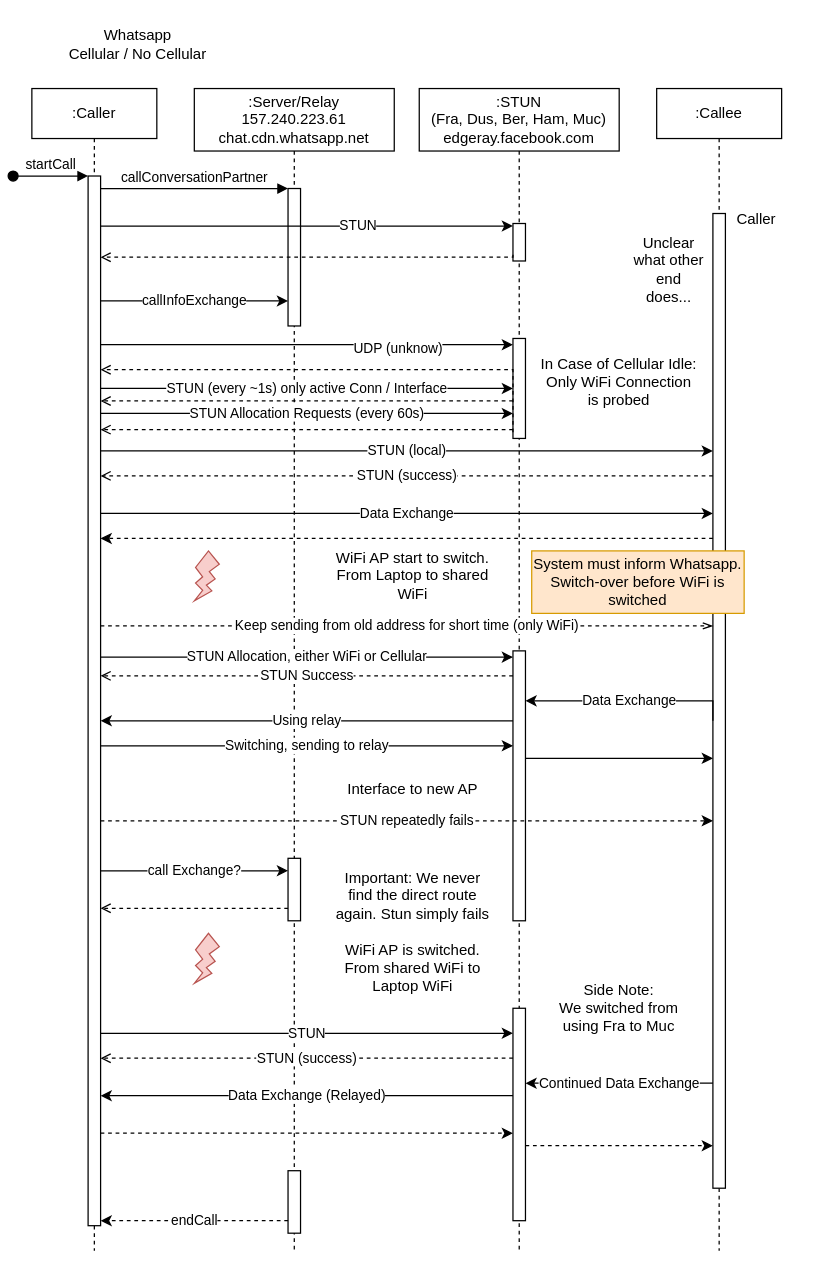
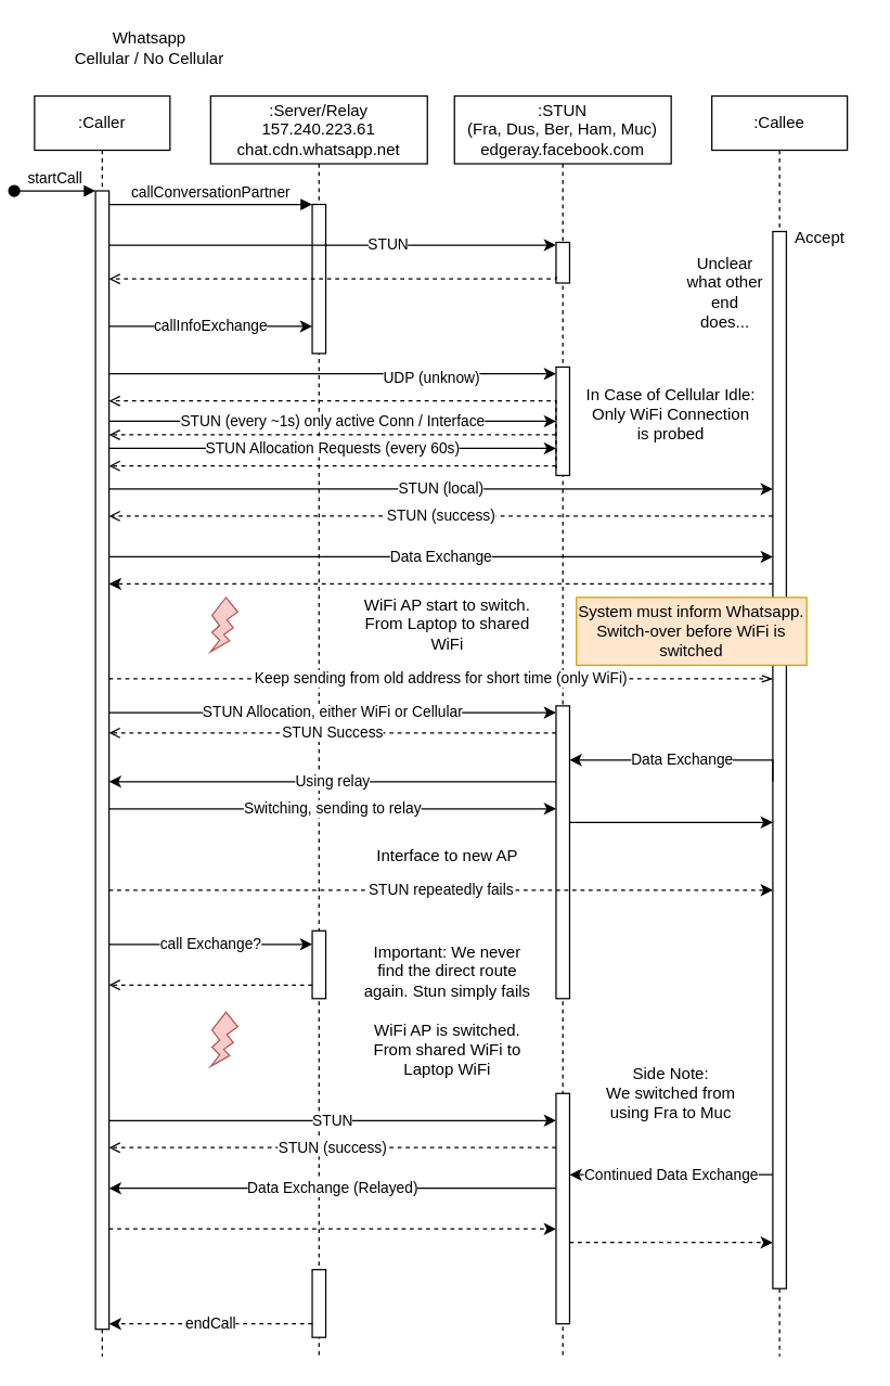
  <mxCell id="0" />
  <mxCell id="1" parent="0" />
  <mxCell id="2" value=":Caller" style="shape=umlLifeline;perimeter=lifelinePerimeter;whiteSpace=wrap;html=1;container=0;dropTarget=0;collapsible=0;recursiveResize=0;outlineConnect=0;portConstraint=eastwest;newEdgeStyle={&quot;edgeStyle&quot;:&quot;elbowEdgeStyle&quot;,&quot;elbow&quot;:&quot;vertical&quot;,&quot;curved&quot;:0,&quot;rounded&quot;:0};" parent="1" vertex="1"><mxGeometry x="20" y="70" width="100" height="930" as="geometry" /></mxCell>
  <mxCell id="3" value="" style="html=1;points=[];perimeter=orthogonalPerimeter;outlineConnect=0;targetShapes=umlLifeline;portConstraint=eastwest;newEdgeStyle={&quot;edgeStyle&quot;:&quot;elbowEdgeStyle&quot;,&quot;elbow&quot;:&quot;vertical&quot;,&quot;curved&quot;:0,&quot;rounded&quot;:0};" parent="2" vertex="1"><mxGeometry x="45" y="70" width="10" height="840" as="geometry" /></mxCell>
  <mxCell id="4" value="startCall" style="html=1;verticalAlign=bottom;startArrow=oval;endArrow=block;startSize=8;edgeStyle=elbowEdgeStyle;elbow=vertical;curved=0;rounded=0;" parent="2" target="3" edge="1"><mxGeometry relative="1" as="geometry"><mxPoint x="-15" y="70" as="sourcePoint" /></mxGeometry></mxCell>
  <mxCell id="5" value=":Callee" style="shape=umlLifeline;perimeter=lifelinePerimeter;whiteSpace=wrap;html=1;container=0;dropTarget=0;collapsible=0;recursiveResize=0;outlineConnect=0;portConstraint=eastwest;newEdgeStyle={&quot;edgeStyle&quot;:&quot;elbowEdgeStyle&quot;,&quot;elbow&quot;:&quot;vertical&quot;,&quot;curved&quot;:0,&quot;rounded&quot;:0};" parent="1" vertex="1"><mxGeometry x="520" y="70" width="100" height="930" as="geometry" /></mxCell>
  <mxCell id="6" value="" style="html=1;points=[];perimeter=orthogonalPerimeter;outlineConnect=0;targetShapes=umlLifeline;portConstraint=eastwest;newEdgeStyle={&quot;edgeStyle&quot;:&quot;elbowEdgeStyle&quot;,&quot;elbow&quot;:&quot;vertical&quot;,&quot;curved&quot;:0,&quot;rounded&quot;:0};" parent="5" vertex="1"><mxGeometry x="45" y="100" width="10" height="780" as="geometry" /></mxCell>
  <mxCell id="7" value="callConversationPartner" style="html=1;verticalAlign=bottom;endArrow=block;edgeStyle=elbowEdgeStyle;elbow=vertical;curved=0;rounded=0;" parent="1" source="3" target="10" edge="1"><mxGeometry relative="1" as="geometry"><mxPoint x="175" y="160" as="sourcePoint" /><Array as="points"><mxPoint x="160" y="150" /></Array><mxPoint x="170" y="160" as="targetPoint" /></mxGeometry></mxCell>
  <mxCell id="8" value="Whatsapp&lt;br&gt;Cellular / No Cellular" style="text;html=1;align=center;verticalAlign=middle;whiteSpace=wrap;rounded=0;" vertex="1" parent="1"><mxGeometry x="40" y="20" width="130" height="30" as="geometry" /></mxCell>
  <mxCell id="9" value=":Server/Relay&lt;br&gt;157.240.223.61&lt;br&gt;chat.cdn.whatsapp.net" style="shape=umlLifeline;perimeter=lifelinePerimeter;whiteSpace=wrap;html=1;container=1;dropTarget=0;collapsible=0;recursiveResize=0;outlineConnect=0;portConstraint=eastwest;newEdgeStyle={&quot;curved&quot;:0,&quot;rounded&quot;:0};size=50;" vertex="1" parent="1"><mxGeometry x="150" y="70" width="160" height="930" as="geometry" /></mxCell>
  <mxCell id="10" value="" style="html=1;points=[];perimeter=orthogonalPerimeter;outlineConnect=0;targetShapes=umlLifeline;portConstraint=eastwest;newEdgeStyle={&quot;edgeStyle&quot;:&quot;elbowEdgeStyle&quot;,&quot;elbow&quot;:&quot;vertical&quot;,&quot;curved&quot;:0,&quot;rounded&quot;:0};" vertex="1" parent="9"><mxGeometry x="75" y="80" width="10" height="110" as="geometry" /></mxCell>
  <mxCell id="11" value="" style="html=1;points=[];perimeter=orthogonalPerimeter;outlineConnect=0;targetShapes=umlLifeline;portConstraint=eastwest;newEdgeStyle={&quot;edgeStyle&quot;:&quot;elbowEdgeStyle&quot;,&quot;elbow&quot;:&quot;vertical&quot;,&quot;curved&quot;:0,&quot;rounded&quot;:0};" vertex="1" parent="9"><mxGeometry x="75" y="616" width="10" height="50" as="geometry" /></mxCell>
  <mxCell id="12" value="" style="html=1;points=[];perimeter=orthogonalPerimeter;outlineConnect=0;targetShapes=umlLifeline;portConstraint=eastwest;newEdgeStyle={&quot;edgeStyle&quot;:&quot;elbowEdgeStyle&quot;,&quot;elbow&quot;:&quot;vertical&quot;,&quot;curved&quot;:0,&quot;rounded&quot;:0};" vertex="1" parent="9"><mxGeometry x="75" y="866" width="10" height="50" as="geometry" /></mxCell>
  <mxCell id="13" value=":STUN&lt;br&gt;(Fra, Dus, Ber, Ham, Muc)&lt;br&gt;edgeray.facebook.com" style="shape=umlLifeline;perimeter=lifelinePerimeter;whiteSpace=wrap;html=1;container=1;dropTarget=0;collapsible=0;recursiveResize=0;outlineConnect=0;portConstraint=eastwest;newEdgeStyle={&quot;curved&quot;:0,&quot;rounded&quot;:0};size=50;" vertex="1" parent="1"><mxGeometry x="330" y="70" width="160" height="930" as="geometry" /></mxCell>
  <mxCell id="14" value="" style="html=1;points=[[0,0,0,0,5],[0,1,0,0,-5],[1,0,0,0,5],[1,1,0,0,-5]];perimeter=orthogonalPerimeter;outlineConnect=0;targetShapes=umlLifeline;portConstraint=eastwest;newEdgeStyle={&quot;curved&quot;:0,&quot;rounded&quot;:0};" vertex="1" parent="13"><mxGeometry x="75" y="108" width="10" height="30" as="geometry" /></mxCell>
  <mxCell id="15" value="" style="html=1;points=[[0,0,0,0,5],[0,1,0,0,-5],[1,0,0,0,5],[1,1,0,0,-5]];perimeter=orthogonalPerimeter;outlineConnect=0;targetShapes=umlLifeline;portConstraint=eastwest;newEdgeStyle={&quot;curved&quot;:0,&quot;rounded&quot;:0};" vertex="1" parent="13"><mxGeometry x="75" y="200" width="10" height="80" as="geometry" /></mxCell>
  <mxCell id="16" value="" style="html=1;points=[[0,0,0,0,5],[0,1,0,0,-5],[1,0,0,0,5],[1,1,0,0,-5]];perimeter=orthogonalPerimeter;outlineConnect=0;targetShapes=umlLifeline;portConstraint=eastwest;newEdgeStyle={&quot;curved&quot;:0,&quot;rounded&quot;:0};" vertex="1" parent="13"><mxGeometry x="75" y="450" width="10" height="216" as="geometry" /></mxCell>
  <mxCell id="17" value="" style="html=1;points=[[0,0,0,0,5],[0,1,0,0,-5],[1,0,0,0,5],[1,1,0,0,-5]];perimeter=orthogonalPerimeter;outlineConnect=0;targetShapes=umlLifeline;portConstraint=eastwest;newEdgeStyle={&quot;curved&quot;:0,&quot;rounded&quot;:0};" vertex="1" parent="13"><mxGeometry x="75" y="736" width="10" height="170" as="geometry" /></mxCell>
  <mxCell id="18" value="STUN" style="edgeStyle=elbowEdgeStyle;rounded=0;orthogonalLoop=1;jettySize=auto;html=1;elbow=vertical;curved=0;" edge="1" parent="1" source="3" target="14"><mxGeometry x="0.25" relative="1" as="geometry"><Array as="points"><mxPoint x="255" y="180" /></Array><mxPoint as="offset" /></mxGeometry></mxCell>
  <mxCell id="19" style="edgeStyle=orthogonalEdgeStyle;rounded=0;orthogonalLoop=1;jettySize=auto;html=1;curved=0;dashed=1;endArrow=open;endFill=0;exitX=0;exitY=1;exitDx=0;exitDy=-5;exitPerimeter=0;" edge="1" parent="1" source="14" target="3"><mxGeometry relative="1" as="geometry"><Array as="points"><mxPoint x="340" y="205" /><mxPoint x="340" y="205" /></Array></mxGeometry></mxCell>
  <mxCell id="20" style="edgeStyle=elbowEdgeStyle;rounded=0;orthogonalLoop=1;jettySize=auto;html=1;elbow=vertical;curved=0;entryX=0;entryY=0;entryDx=0;entryDy=5;entryPerimeter=0;" edge="1" parent="1" source="3" target="15"><mxGeometry relative="1" as="geometry" /></mxCell>
  <mxCell id="21" value="UDP (unknow)" style="edgeLabel;html=1;align=center;verticalAlign=middle;resizable=0;points=[];" vertex="1" connectable="0" parent="20"><mxGeometry x="0.437" y="-2" relative="1" as="geometry"><mxPoint as="offset" /></mxGeometry></mxCell>
  <mxCell id="22" value="" style="edgeStyle=orthogonalEdgeStyle;rounded=0;orthogonalLoop=1;jettySize=auto;html=1;curved=0;dashed=1;endArrow=open;endFill=0;exitX=0;exitY=1;exitDx=0;exitDy=-5;exitPerimeter=0;" edge="1" parent="1" source="15" target="3"><mxGeometry relative="1" as="geometry"><Array as="points"><mxPoint x="240" y="295" /><mxPoint x="240" y="295" /></Array></mxGeometry></mxCell>
  <mxCell id="23" value="callInfoExchange" style="edgeStyle=elbowEdgeStyle;rounded=0;orthogonalLoop=1;jettySize=auto;html=1;elbow=vertical;curved=0;" edge="1" parent="1" source="3" target="10"><mxGeometry relative="1" as="geometry"><Array as="points"><mxPoint x="130" y="240" /></Array></mxGeometry></mxCell>
  <mxCell id="24" value="STUN (local)" style="edgeStyle=elbowEdgeStyle;rounded=0;orthogonalLoop=1;jettySize=auto;html=1;elbow=vertical;curved=0;" edge="1" parent="1"><mxGeometry relative="1" as="geometry"><mxPoint x="75" y="360" as="sourcePoint" /><mxPoint x="565" y="360" as="targetPoint" /><Array as="points"><mxPoint x="320" y="360" /></Array></mxGeometry></mxCell>
  <mxCell id="25" value="STUN (success)" style="edgeStyle=elbowEdgeStyle;rounded=0;orthogonalLoop=1;jettySize=auto;html=1;elbow=vertical;curved=0;dashed=1;endArrow=open;endFill=0;" edge="1" parent="1"><mxGeometry relative="1" as="geometry"><mxPoint x="565" y="380" as="sourcePoint" /><mxPoint x="75" y="380" as="targetPoint" /><Array as="points"><mxPoint x="320" y="380" /></Array></mxGeometry></mxCell>
  <mxCell id="26" value="Unclear what other end does..." style="text;html=1;align=center;verticalAlign=middle;whiteSpace=wrap;rounded=0;" vertex="1" parent="1"><mxGeometry x="500" y="200" width="60" height="30" as="geometry" /></mxCell>
- <mxCell id="27" value="Caller" style="text;html=1;align=center;verticalAlign=middle;whiteSpace=wrap;rounded=0;" vertex="1" parent="1"><mxGeometry x="570" y="160" width="60" height="30" as="geometry" /></mxCell>
+ <mxCell id="27" value="Accept" style="text;html=1;align=center;verticalAlign=middle;whiteSpace=wrap;rounded=0;" vertex="1" parent="1"><mxGeometry x="570" y="160" width="60" height="30" as="geometry" /></mxCell>
  <mxCell id="28" value="Data Exchange" style="edgeStyle=elbowEdgeStyle;rounded=0;orthogonalLoop=1;jettySize=auto;html=1;elbow=vertical;curved=0;" edge="1" parent="1"><mxGeometry relative="1" as="geometry"><mxPoint x="75" y="410" as="sourcePoint" /><mxPoint x="565" y="410" as="targetPoint" /><Array as="points"><mxPoint x="320" y="410" /></Array></mxGeometry></mxCell>
  <mxCell id="29" style="edgeStyle=elbowEdgeStyle;rounded=0;orthogonalLoop=1;jettySize=auto;html=1;elbow=vertical;curved=0;dashed=1;" edge="1" parent="1"><mxGeometry relative="1" as="geometry"><mxPoint x="565" y="430" as="sourcePoint" /><mxPoint x="75" y="430" as="targetPoint" /><Array as="points"><mxPoint x="320" y="430" /></Array></mxGeometry></mxCell>
  <mxCell id="30" value="" style="verticalLabelPosition=bottom;verticalAlign=top;html=1;shape=mxgraph.basic.flash;fillColor=#f8cecc;strokeColor=#b85450;" vertex="1" parent="1"><mxGeometry x="150" y="440" width="20" height="40" as="geometry" /></mxCell>
  <mxCell id="31" value="WiFi AP start to switch. From Laptop to shared WiFi" style="text;html=1;align=center;verticalAlign=middle;whiteSpace=wrap;rounded=0;" vertex="1" parent="1"><mxGeometry x="260" y="432.5" width="130" height="55" as="geometry" /></mxCell>
  <mxCell id="32" value="Keep sending from old address for short time (only WiFi)" style="edgeStyle=elbowEdgeStyle;rounded=0;orthogonalLoop=1;jettySize=auto;html=1;elbow=vertical;curved=0;dashed=1;endArrow=openThin;endFill=0;" edge="1" parent="1" source="3" target="6"><mxGeometry relative="1" as="geometry"><Array as="points"><mxPoint x="330" y="500" /></Array></mxGeometry></mxCell>
  <mxCell id="33" value="Using relay" style="edgeStyle=orthogonalEdgeStyle;rounded=0;orthogonalLoop=1;jettySize=auto;html=1;curved=0;" edge="1" parent="1" source="16"><mxGeometry relative="1" as="geometry"><mxPoint x="75" y="576" as="targetPoint" /><Array as="points"><mxPoint x="290" y="576" /><mxPoint x="290" y="576" /></Array></mxGeometry></mxCell>
  <mxCell id="34" value="Switching, sending to relay" style="edgeStyle=elbowEdgeStyle;rounded=0;orthogonalLoop=1;jettySize=auto;html=1;elbow=vertical;curved=0;" edge="1" parent="1" target="16"><mxGeometry relative="1" as="geometry"><mxPoint x="75" y="596" as="sourcePoint" /><Array as="points"><mxPoint x="260" y="596" /></Array></mxGeometry></mxCell>
  <mxCell id="35" value="Data Exchange" style="edgeStyle=elbowEdgeStyle;rounded=0;orthogonalLoop=1;jettySize=auto;html=1;elbow=vertical;curved=0;" edge="1" parent="1" target="16"><mxGeometry relative="1" as="geometry"><mxPoint x="565" y="576" as="sourcePoint" /><Array as="points"><mxPoint x="480" y="560" /></Array></mxGeometry></mxCell>
  <mxCell id="36" style="edgeStyle=orthogonalEdgeStyle;rounded=0;orthogonalLoop=1;jettySize=auto;html=1;curved=0;" edge="1" parent="1" source="16"><mxGeometry relative="1" as="geometry"><mxPoint x="565" y="606" as="targetPoint" /><Array as="points"><mxPoint x="490" y="606" /><mxPoint x="490" y="606" /></Array></mxGeometry></mxCell>
  <mxCell id="37" value="STUN repeatedly fails" style="edgeStyle=elbowEdgeStyle;rounded=0;orthogonalLoop=1;jettySize=auto;html=1;elbow=vertical;curved=0;dashed=1;" edge="1" parent="1"><mxGeometry relative="1" as="geometry"><mxPoint x="75" y="656" as="sourcePoint" /><mxPoint x="565" y="656" as="targetPoint" /><Array as="points"><mxPoint x="340" y="656" /></Array></mxGeometry></mxCell>
  <mxCell id="38" value="call Exchange?" style="edgeStyle=elbowEdgeStyle;rounded=0;orthogonalLoop=1;jettySize=auto;html=1;elbow=vertical;curved=0;" edge="1" parent="1" target="11"><mxGeometry relative="1" as="geometry"><mxPoint x="75" y="696" as="sourcePoint" /><Array as="points"><mxPoint x="150" y="696" /></Array></mxGeometry></mxCell>
  <mxCell id="39" style="edgeStyle=elbowEdgeStyle;rounded=0;orthogonalLoop=1;jettySize=auto;html=1;elbow=vertical;curved=0;dashed=1;endArrow=open;endFill=0;" edge="1" parent="1" source="11"><mxGeometry relative="1" as="geometry"><mxPoint x="75" y="726" as="targetPoint" /><Array as="points"><mxPoint x="180" y="726" /></Array></mxGeometry></mxCell>
  <mxCell id="40" value="Important: We never find the direct route again. Stun simply fails" style="text;html=1;align=center;verticalAlign=middle;whiteSpace=wrap;rounded=0;" vertex="1" parent="1"><mxGeometry x="260" y="686" width="130" height="60" as="geometry" /></mxCell>
  <mxCell id="41" value="" style="verticalLabelPosition=bottom;verticalAlign=top;html=1;shape=mxgraph.basic.flash;fillColor=#f8cecc;strokeColor=#b85450;" vertex="1" parent="1"><mxGeometry x="150" y="746" width="20" height="40" as="geometry" /></mxCell>
  <mxCell id="42" value="WiFi AP is switched. From shared WiFi to Laptop WiFi" style="text;html=1;align=center;verticalAlign=middle;whiteSpace=wrap;rounded=0;" vertex="1" parent="1"><mxGeometry x="260" y="746" width="130" height="55" as="geometry" /></mxCell>
  <mxCell id="43" value="STUN" style="edgeStyle=elbowEdgeStyle;rounded=0;orthogonalLoop=1;jettySize=auto;html=1;elbow=vertical;curved=0;" edge="1" parent="1" target="17"><mxGeometry relative="1" as="geometry"><mxPoint x="75" y="826" as="sourcePoint" /><Array as="points"><mxPoint x="250" y="826" /></Array></mxGeometry></mxCell>
  <mxCell id="44" value="STUN (success)" style="edgeStyle=orthogonalEdgeStyle;rounded=0;orthogonalLoop=1;jettySize=auto;html=1;curved=0;dashed=1;endArrow=open;endFill=0;" edge="1" parent="1" source="17"><mxGeometry relative="1" as="geometry"><mxPoint x="75" y="846" as="targetPoint" /><Array as="points"><mxPoint x="250" y="846" /><mxPoint x="250" y="846" /></Array></mxGeometry></mxCell>
  <mxCell id="45" value="Data Exchange (Relayed)" style="edgeStyle=elbowEdgeStyle;rounded=0;orthogonalLoop=1;jettySize=auto;html=1;elbow=vertical;curved=0;endArrow=none;endFill=0;startArrow=classic;startFill=1;" edge="1" parent="1" target="17"><mxGeometry relative="1" as="geometry"><mxPoint x="75" y="876" as="sourcePoint" /><Array as="points"><mxPoint x="240" y="876" /></Array></mxGeometry></mxCell>
  <mxCell id="46" value="Continued Data Exchange" style="edgeStyle=elbowEdgeStyle;rounded=0;orthogonalLoop=1;jettySize=auto;html=1;elbow=vertical;curved=0;" edge="1" parent="1" target="17"><mxGeometry relative="1" as="geometry"><mxPoint x="565" y="866" as="sourcePoint" /><Array as="points"><mxPoint x="500" y="866" /></Array></mxGeometry></mxCell>
  <mxCell id="47" style="edgeStyle=elbowEdgeStyle;rounded=0;orthogonalLoop=1;jettySize=auto;html=1;elbow=vertical;curved=0;dashed=1;" edge="1" parent="1" target="17"><mxGeometry relative="1" as="geometry"><mxPoint x="75" y="906" as="sourcePoint" /><Array as="points"><mxPoint x="240" y="906" /></Array></mxGeometry></mxCell>
  <mxCell id="48" style="edgeStyle=orthogonalEdgeStyle;rounded=0;orthogonalLoop=1;jettySize=auto;html=1;curved=0;dashed=1;" edge="1" parent="1" source="17"><mxGeometry relative="1" as="geometry"><mxPoint x="565" y="916" as="targetPoint" /><Array as="points"><mxPoint x="490" y="916" /><mxPoint x="490" y="916" /></Array></mxGeometry></mxCell>
  <mxCell id="49" value="Side Note: &lt;br&gt;We switched from using Fra to Muc" style="text;html=1;align=center;verticalAlign=middle;whiteSpace=wrap;rounded=0;" vertex="1" parent="1"><mxGeometry x="430" y="776" width="120" height="60" as="geometry" /></mxCell>
  <mxCell id="50" value="endCall" style="edgeStyle=elbowEdgeStyle;rounded=0;orthogonalLoop=1;jettySize=auto;html=1;elbow=vertical;curved=0;dashed=1;" edge="1" parent="1" source="12"><mxGeometry relative="1" as="geometry"><mxPoint x="75" y="976" as="targetPoint" /><Array as="points"><mxPoint x="150" y="976" /></Array></mxGeometry></mxCell>
  <mxCell id="51" value=" STUN (every ~1s) only active Conn / Interface" style="edgeStyle=elbowEdgeStyle;rounded=0;orthogonalLoop=1;jettySize=auto;html=1;elbow=vertical;curved=0;" edge="1" parent="1" source="3" target="15"><mxGeometry relative="1" as="geometry"><mxPoint x="410" y="310" as="targetPoint" /><Array as="points"><mxPoint x="320" y="310" /></Array></mxGeometry></mxCell>
  <mxCell id="52" style="edgeStyle=orthogonalEdgeStyle;rounded=0;orthogonalLoop=1;jettySize=auto;html=1;curved=0;dashed=1;endArrow=open;endFill=0;" edge="1" parent="1" source="15" target="3"><mxGeometry relative="1" as="geometry"><Array as="points"><mxPoint x="160" y="320" /><mxPoint x="160" y="320" /></Array></mxGeometry></mxCell>
  <mxCell id="53" value="STUN Allocation Requests (every 60s)" style="edgeStyle=elbowEdgeStyle;rounded=0;orthogonalLoop=1;jettySize=auto;html=1;elbow=vertical;curved=0;" edge="1" parent="1" source="3" target="15"><mxGeometry relative="1" as="geometry"><mxPoint x="400" y="330" as="targetPoint" /><Array as="points"><mxPoint x="370" y="330" /></Array></mxGeometry></mxCell>
  <mxCell id="54" style="edgeStyle=orthogonalEdgeStyle;rounded=0;orthogonalLoop=1;jettySize=auto;html=1;curved=0;dashed=1;endArrow=open;endFill=0;" edge="1" parent="1"><mxGeometry relative="1" as="geometry"><mxPoint x="405" y="343" as="sourcePoint" /><mxPoint x="75" y="343" as="targetPoint" /><Array as="points"><mxPoint x="240" y="343" /><mxPoint x="240" y="343" /></Array></mxGeometry></mxCell>
  <mxCell id="55" value="In Case of Cellular Idle: Only WiFi Connection is probed" style="text;html=1;align=center;verticalAlign=middle;whiteSpace=wrap;rounded=0;" vertex="1" parent="1"><mxGeometry x="425" y="280" width="130" height="50" as="geometry" /></mxCell>
  <mxCell id="56" value="Interface to new AP" style="text;html=1;align=center;verticalAlign=middle;whiteSpace=wrap;rounded=0;" vertex="1" parent="1"><mxGeometry x="260" y="616" width="130" height="30" as="geometry" /></mxCell>
  <mxCell id="57" value=" STUN Allocation, either WiFi or Cellular" style="edgeStyle=elbowEdgeStyle;rounded=0;orthogonalLoop=1;jettySize=auto;html=1;elbow=vertical;curved=0;entryX=0;entryY=0;entryDx=0;entryDy=5;entryPerimeter=0;" edge="1" parent="1" source="3" target="16"><mxGeometry relative="1" as="geometry" /></mxCell>
  <mxCell id="58" value="STUN Success" style="edgeStyle=orthogonalEdgeStyle;rounded=0;orthogonalLoop=1;jettySize=auto;html=1;curved=0;dashed=1;endArrow=open;endFill=0;" edge="1" parent="1" source="16" target="3"><mxGeometry relative="1" as="geometry"><Array as="points"><mxPoint x="240" y="540" /><mxPoint x="240" y="540" /></Array></mxGeometry></mxCell>
  <mxCell id="59" value="System must inform Whatsapp.&lt;br&gt;Switch-over before WiFi is switched" style="text;html=1;align=center;verticalAlign=middle;whiteSpace=wrap;rounded=0;fillColor=#ffe6cc;strokeColor=#d79b00;" vertex="1" parent="1"><mxGeometry x="420" y="440" width="170" height="50" as="geometry" /></mxCell>
